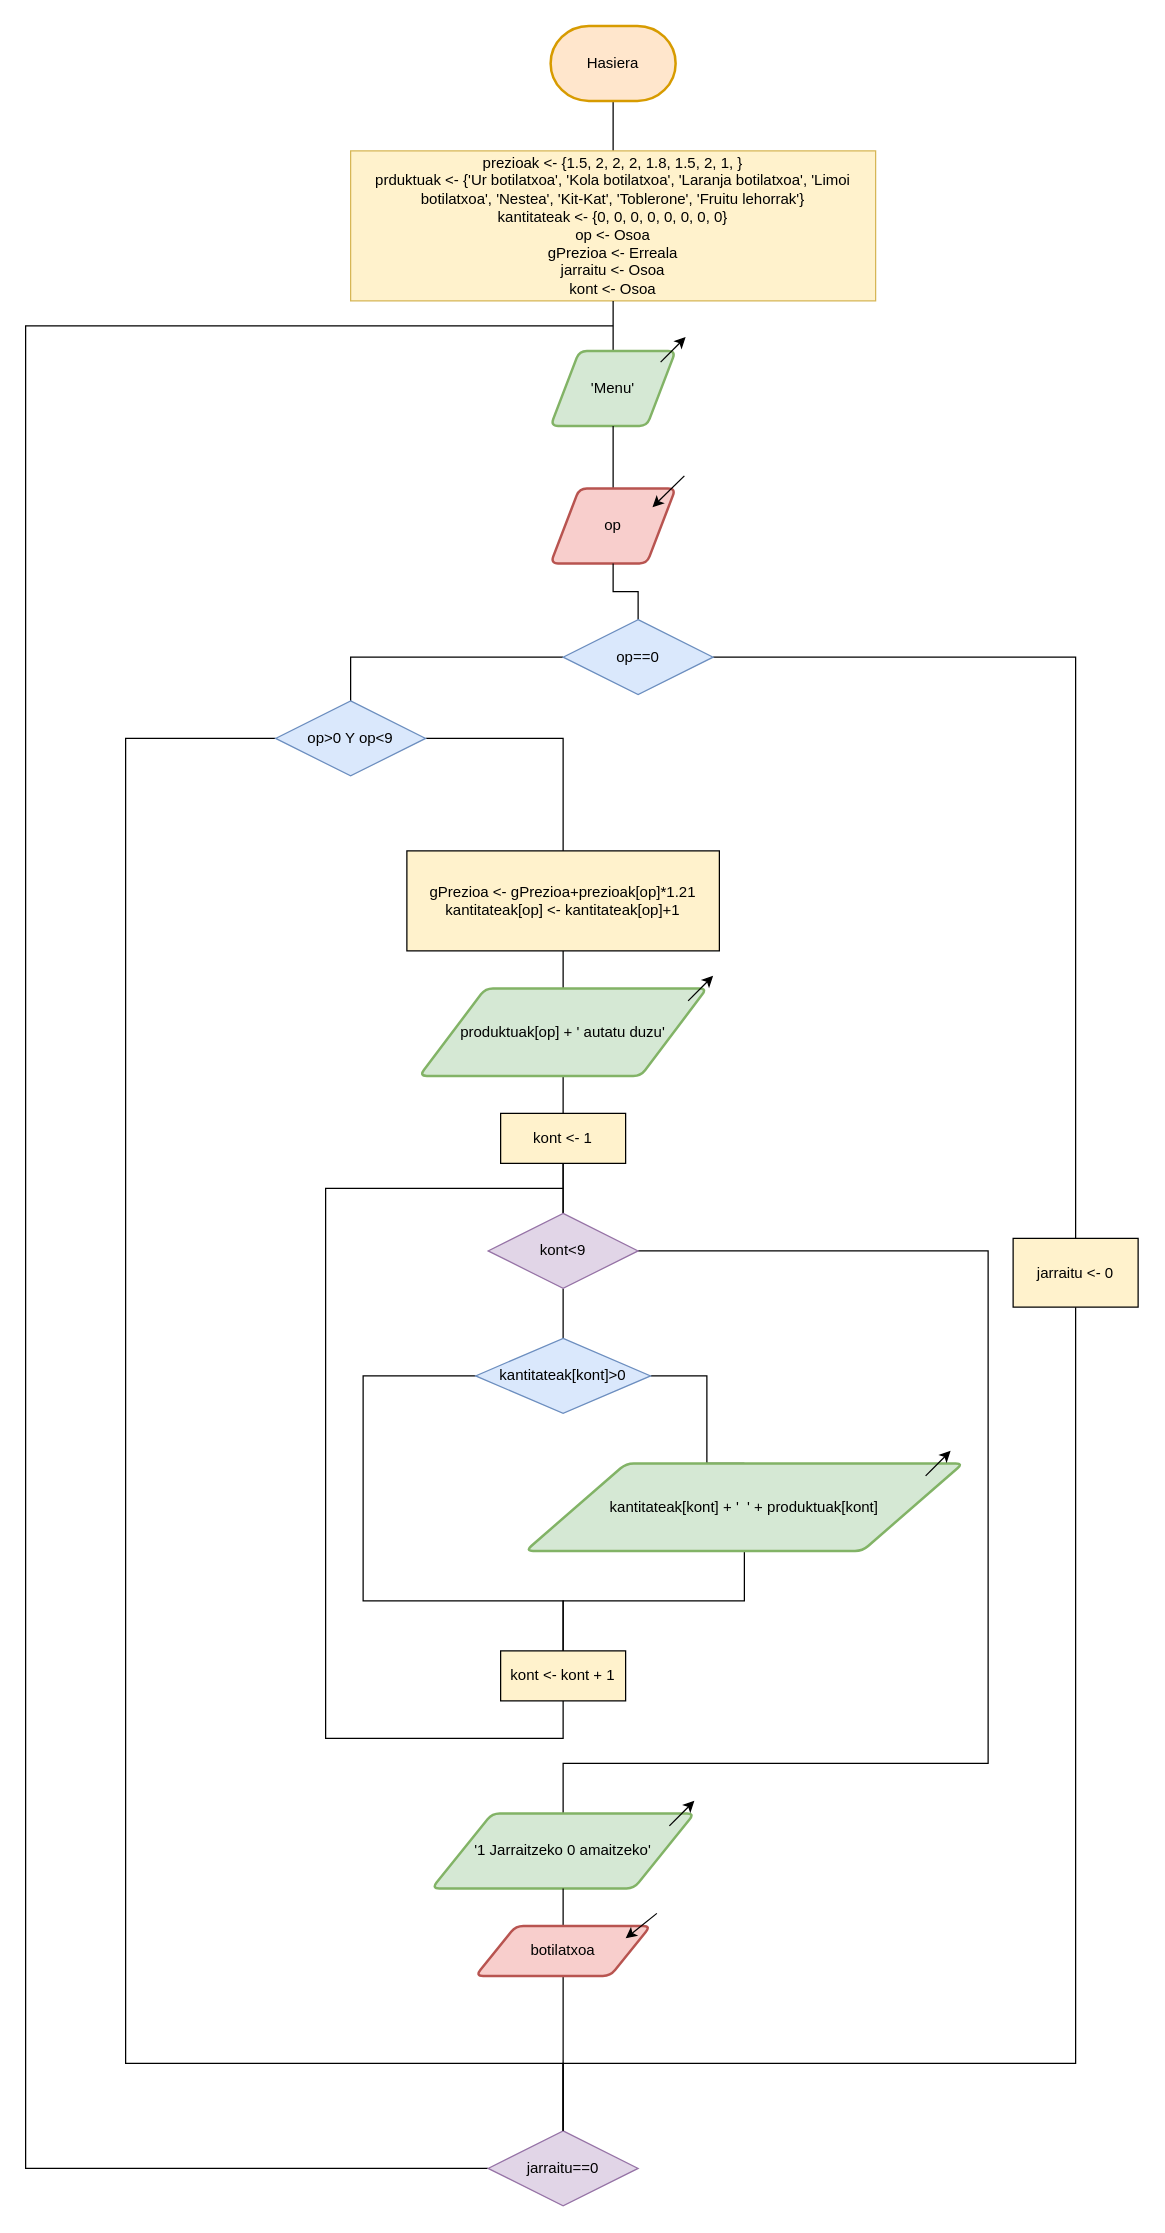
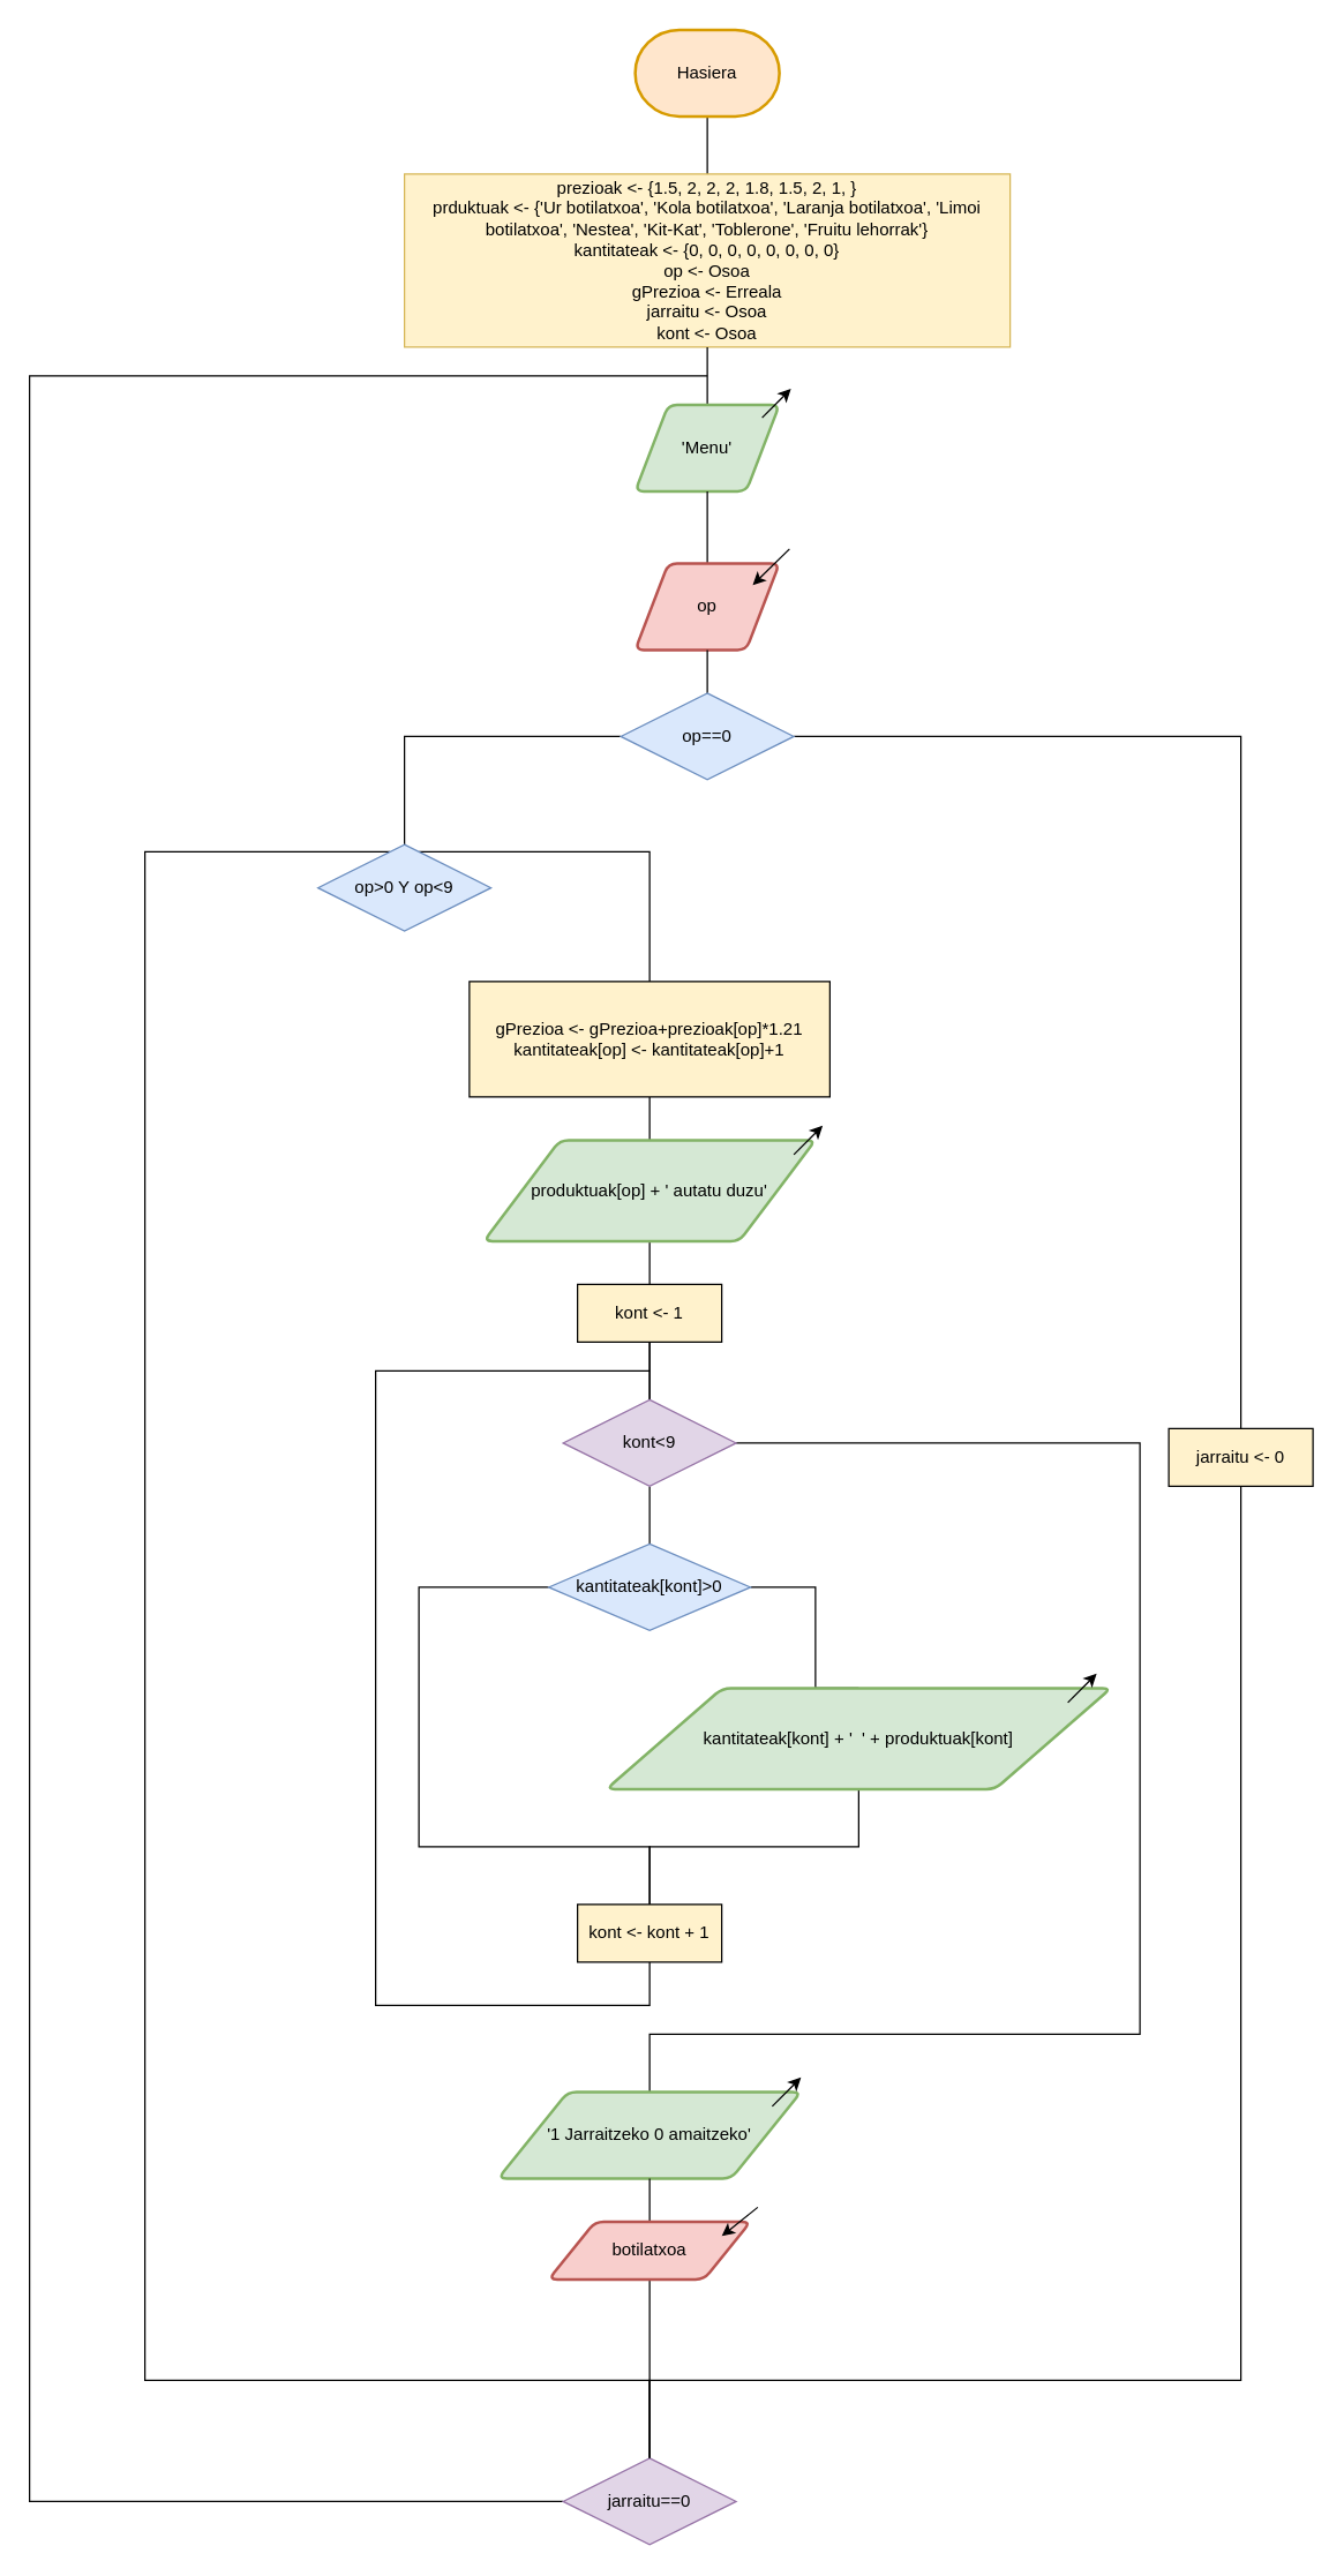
  <mxCell id="0" />
  <mxCell id="1" parent="0" />
  <mxCell id="2" value="" style="edgeStyle=orthogonalEdgeStyle;rounded=0;orthogonalLoop=1;jettySize=auto;html=1;endArrow=none;endFill=0;" edge="1" parent="1" source="3" target="4"><mxGeometry relative="1" as="geometry" /></mxCell>
  <mxCell id="3" value="Hasiera" style="strokeWidth=2;html=1;shape=mxgraph.flowchart.terminator;whiteSpace=wrap;fillColor=#ffe6cc;strokeColor=#d79b00;" vertex="1" parent="1"><mxGeometry x="440" y="20" width="100" height="60" as="geometry" /></mxCell>
  <mxCell id="4" value="prezioak &amp;lt;- {1.5, 2, 2, 2, 1.8, 1.5, 2, 1, }&lt;br&gt;prduktuak &amp;lt;- {'Ur botilatxoa', 'Kola botilatxoa', 'Laranja botilatxoa', 'Limoi botilatxoa', 'Nestea', 'Kit-Kat', 'Toblerone', 'Fruitu lehorrak'}&lt;br&gt;kantitateak &amp;lt;- {0, 0, 0, 0, 0, 0, 0, 0}&lt;br&gt;op &amp;lt;- Osoa&lt;br&gt;gPrezioa &amp;lt;- Erreala&lt;br&gt;jarraitu &amp;lt;- Osoa&lt;br&gt;kont &amp;lt;- Osoa" style="whiteSpace=wrap;html=1;align=center;fillColor=#fff2cc;strokeColor=#d6b656;" vertex="1" parent="1"><mxGeometry x="280" y="120" width="420" height="120" as="geometry" /></mxCell>
  <mxCell id="5" value="" style="edgeStyle=orthogonalEdgeStyle;rounded=0;orthogonalLoop=1;jettySize=auto;html=1;endArrow=none;endFill=0;" edge="1" parent="1" source="6" target="4"><mxGeometry relative="1" as="geometry" /></mxCell>
  <mxCell id="6" value="'Menu'" style="shape=parallelogram;html=1;strokeWidth=2;perimeter=parallelogramPerimeter;whiteSpace=wrap;rounded=1;arcSize=12;size=0.23;fillColor=#d5e8d4;strokeColor=#82b366;" vertex="1" parent="1"><mxGeometry x="440" y="280" width="100" height="60" as="geometry" /></mxCell>
  <mxCell id="7" value="" style="endArrow=classic;html=1;rounded=0;" edge="1" parent="1"><mxGeometry width="50" height="50" relative="1" as="geometry"><mxPoint x="528" y="289" as="sourcePoint" /><mxPoint x="548" y="269" as="targetPoint" /></mxGeometry></mxCell>
  <mxCell id="8" value="" style="edgeStyle=orthogonalEdgeStyle;rounded=0;orthogonalLoop=1;jettySize=auto;html=1;endArrow=none;endFill=0;" edge="1" parent="1" source="9" target="6"><mxGeometry relative="1" as="geometry" /></mxCell>
  <mxCell id="9" value="op" style="shape=parallelogram;html=1;strokeWidth=2;perimeter=parallelogramPerimeter;whiteSpace=wrap;rounded=1;arcSize=12;size=0.23;fillColor=#f8cecc;strokeColor=#b85450;" vertex="1" parent="1"><mxGeometry x="440" y="390" width="100" height="60" as="geometry" /></mxCell>
  <mxCell id="10" value="" style="endArrow=classic;html=1;rounded=0;" edge="1" parent="1"><mxGeometry width="50" height="50" relative="1" as="geometry"><mxPoint x="547" y="380" as="sourcePoint" /><mxPoint x="521.5" y="405" as="targetPoint" /></mxGeometry></mxCell>
  <mxCell id="11" style="edgeStyle=orthogonalEdgeStyle;rounded=0;orthogonalLoop=1;jettySize=auto;html=1;entryX=0.5;entryY=0;entryDx=0;entryDy=0;endArrow=none;endFill=0;" edge="1" parent="1" source="14" target="19"><mxGeometry relative="1" as="geometry" /></mxCell>
  <mxCell id="12" style="edgeStyle=orthogonalEdgeStyle;rounded=0;orthogonalLoop=1;jettySize=auto;html=1;entryX=0.5;entryY=0;entryDx=0;entryDy=0;endArrow=none;endFill=0;" edge="1" parent="1" source="14" target="16"><mxGeometry relative="1" as="geometry" /></mxCell>
  <mxCell id="13" style="edgeStyle=orthogonalEdgeStyle;rounded=0;orthogonalLoop=1;jettySize=auto;html=1;exitX=0.5;exitY=0;exitDx=0;exitDy=0;entryX=0.5;entryY=1;entryDx=0;entryDy=0;endArrow=none;endFill=0;" edge="1" parent="1" source="14" target="9"><mxGeometry relative="1" as="geometry" /></mxCell>
- <mxCell id="14" value="op==0" style="shape=rhombus;perimeter=rhombusPerimeter;whiteSpace=wrap;html=1;align=center;fillColor=#dae8fc;strokeColor=#6c8ebf;" vertex="1" parent="1"><mxGeometry x="450" y="495" width="120" height="60" as="geometry" /></mxCell>
+ <mxCell id="14" value="op==0" style="shape=rhombus;perimeter=rhombusPerimeter;whiteSpace=wrap;html=1;align=center;fillColor=#dae8fc;strokeColor=#6c8ebf;" vertex="1" parent="1"><mxGeometry x="430" y="480" width="120" height="60" as="geometry" /></mxCell>
  <mxCell id="15" style="edgeStyle=orthogonalEdgeStyle;rounded=0;orthogonalLoop=1;jettySize=auto;html=1;entryX=0.5;entryY=0;entryDx=0;entryDy=0;endArrow=none;endFill=0;" edge="1" parent="1" source="16" target="39"><mxGeometry relative="1" as="geometry"><Array as="points"><mxPoint x="860" y="1650" /><mxPoint x="450" y="1650" /></Array></mxGeometry></mxCell>
- <mxCell id="16" value="jarraitu &amp;lt;- 0" style="whiteSpace=wrap;html=1;align=center;fillColor=#FFF2CC;" vertex="1" parent="1"><mxGeometry x="810" y="990" width="100" height="55" as="geometry" /></mxCell>
+ <mxCell id="16" value="jarraitu &amp;lt;- 0" style="whiteSpace=wrap;html=1;align=center;fillColor=#FFF2CC;" vertex="1" parent="1"><mxGeometry x="810" y="990" width="100" height="40" as="geometry" /></mxCell>
  <mxCell id="17" style="edgeStyle=orthogonalEdgeStyle;rounded=0;orthogonalLoop=1;jettySize=auto;html=1;entryX=0.5;entryY=0;entryDx=0;entryDy=0;endArrow=none;endFill=0;" edge="1" parent="1" source="19" target="21"><mxGeometry relative="1" as="geometry"><Array as="points"><mxPoint x="450" y="590" /></Array></mxGeometry></mxCell>
  <mxCell id="18" style="edgeStyle=orthogonalEdgeStyle;rounded=0;orthogonalLoop=1;jettySize=auto;html=1;endArrow=none;endFill=0;entryX=0.5;entryY=0;entryDx=0;entryDy=0;" edge="1" parent="1" source="19" target="39"><mxGeometry relative="1" as="geometry"><mxPoint x="220" y="1760" as="targetPoint" /><Array as="points"><mxPoint x="100" y="590" /><mxPoint x="100" y="1650" /><mxPoint x="450" y="1650" /></Array></mxGeometry></mxCell>
- <mxCell id="19" value="op&amp;gt;0 Y op&amp;lt;9" style="shape=rhombus;perimeter=rhombusPerimeter;whiteSpace=wrap;html=1;align=center;fillColor=#dae8fc;strokeColor=#6c8ebf;" vertex="1" parent="1"><mxGeometry x="220" y="560" width="120" height="60" as="geometry" /></mxCell>
+ <mxCell id="19" value="op&amp;gt;0 Y op&amp;lt;9" style="shape=rhombus;perimeter=rhombusPerimeter;whiteSpace=wrap;html=1;align=center;fillColor=#dae8fc;strokeColor=#6c8ebf;" vertex="1" parent="1"><mxGeometry x="220" y="585" width="120" height="60" as="geometry" /></mxCell>
  <mxCell id="20" value="" style="edgeStyle=orthogonalEdgeStyle;rounded=0;orthogonalLoop=1;jettySize=auto;html=1;endArrow=none;endFill=0;" edge="1" parent="1" source="21" target="23"><mxGeometry relative="1" as="geometry" /></mxCell>
  <mxCell id="21" value="gPrezioa &amp;lt;- gPrezioa+prezioak[op]*1.21&lt;br&gt;kantitateak[op] &amp;lt;- kantitateak[op]+1" style="whiteSpace=wrap;html=1;align=center;fillColor=#FFF2CC;" vertex="1" parent="1"><mxGeometry x="325" y="680" width="250" height="80" as="geometry" /></mxCell>
  <mxCell id="22" value="" style="edgeStyle=orthogonalEdgeStyle;rounded=0;orthogonalLoop=1;jettySize=auto;html=1;endArrow=none;endFill=0;" edge="1" parent="1" source="23" target="29"><mxGeometry relative="1" as="geometry" /></mxCell>
  <mxCell id="23" value="produktuak[op] + ' autatu duzu'" style="shape=parallelogram;html=1;strokeWidth=2;perimeter=parallelogramPerimeter;whiteSpace=wrap;rounded=1;arcSize=12;size=0.23;fillColor=#d5e8d4;strokeColor=#82b366;" vertex="1" parent="1"><mxGeometry x="335" y="790" width="230" height="70" as="geometry" /></mxCell>
  <mxCell id="24" value="" style="endArrow=classic;html=1;rounded=0;" edge="1" parent="1"><mxGeometry width="50" height="50" relative="1" as="geometry"><mxPoint x="550" y="800" as="sourcePoint" /><mxPoint x="570" y="780" as="targetPoint" /></mxGeometry></mxCell>
  <mxCell id="25" value="kont &amp;lt;- 1" style="whiteSpace=wrap;html=1;align=center;fillColor=#FFF2CC;" vertex="1" parent="1"><mxGeometry x="400" y="890" width="100" height="40" as="geometry" /></mxCell>
  <mxCell id="26" value="" style="edgeStyle=orthogonalEdgeStyle;rounded=0;orthogonalLoop=1;jettySize=auto;html=1;endArrow=none;endFill=0;" edge="1" parent="1" source="29" target="25"><mxGeometry relative="1" as="geometry" /></mxCell>
  <mxCell id="27" value="" style="edgeStyle=orthogonalEdgeStyle;rounded=0;orthogonalLoop=1;jettySize=auto;html=1;endArrow=none;endFill=0;" edge="1" parent="1" source="29" target="32"><mxGeometry relative="1" as="geometry" /></mxCell>
  <mxCell id="28" style="edgeStyle=orthogonalEdgeStyle;rounded=0;orthogonalLoop=1;jettySize=auto;html=1;entryX=0.5;entryY=0;entryDx=0;entryDy=0;endArrow=none;endFill=0;" edge="1" parent="1" source="29" target="40"><mxGeometry relative="1" as="geometry"><Array as="points"><mxPoint x="790" y="1000" /><mxPoint x="790" y="1410" /><mxPoint x="450" y="1410" /></Array></mxGeometry></mxCell>
  <mxCell id="29" value="kont&amp;lt;9" style="shape=rhombus;perimeter=rhombusPerimeter;whiteSpace=wrap;html=1;align=center;fillColor=#e1d5e7;strokeColor=#9673a6;" vertex="1" parent="1"><mxGeometry x="390" y="970" width="120" height="60" as="geometry" /></mxCell>
  <mxCell id="30" style="edgeStyle=orthogonalEdgeStyle;rounded=0;orthogonalLoop=1;jettySize=auto;html=1;entryX=0.5;entryY=0;entryDx=0;entryDy=0;endArrow=none;endFill=0;" edge="1" parent="1" source="32" target="34"><mxGeometry relative="1" as="geometry"><Array as="points"><mxPoint x="565" y="1100" /></Array></mxGeometry></mxCell>
  <mxCell id="31" style="edgeStyle=orthogonalEdgeStyle;rounded=0;orthogonalLoop=1;jettySize=auto;html=1;endArrow=none;endFill=0;" edge="1" parent="1" source="32"><mxGeometry relative="1" as="geometry"><mxPoint x="450" y="1320" as="targetPoint" /><Array as="points"><mxPoint x="290" y="1100" /><mxPoint x="290" y="1280" /><mxPoint x="450" y="1280" /></Array></mxGeometry></mxCell>
  <mxCell id="32" value="kantitateak[kont]&amp;gt;0" style="shape=rhombus;perimeter=rhombusPerimeter;whiteSpace=wrap;html=1;align=center;fillColor=#dae8fc;strokeColor=#6c8ebf;" vertex="1" parent="1"><mxGeometry x="380" y="1070" width="140" height="60" as="geometry" /></mxCell>
  <mxCell id="33" style="edgeStyle=orthogonalEdgeStyle;rounded=0;orthogonalLoop=1;jettySize=auto;html=1;entryX=0.5;entryY=0;entryDx=0;entryDy=0;endArrow=none;endFill=0;" edge="1" parent="1" source="34" target="37"><mxGeometry relative="1" as="geometry" /></mxCell>
  <mxCell id="34" value="kantitateak[kont] + '&amp;nbsp; ' + produktuak[kont]" style="shape=parallelogram;html=1;strokeWidth=2;perimeter=parallelogramPerimeter;whiteSpace=wrap;rounded=1;arcSize=12;size=0.23;fillColor=#d5e8d4;strokeColor=#82b366;" vertex="1" parent="1"><mxGeometry x="420" y="1170" width="350" height="70" as="geometry" /></mxCell>
  <mxCell id="35" value="" style="endArrow=classic;html=1;rounded=0;" edge="1" parent="1"><mxGeometry width="50" height="50" relative="1" as="geometry"><mxPoint x="740" y="1180" as="sourcePoint" /><mxPoint x="760" y="1160" as="targetPoint" /></mxGeometry></mxCell>
  <mxCell id="36" style="edgeStyle=orthogonalEdgeStyle;rounded=0;orthogonalLoop=1;jettySize=auto;html=1;endArrow=none;endFill=0;" edge="1" parent="1" source="37"><mxGeometry relative="1" as="geometry"><mxPoint x="450" y="950" as="targetPoint" /><Array as="points"><mxPoint x="450" y="1390" /><mxPoint x="260" y="1390" /><mxPoint x="260" y="950" /></Array></mxGeometry></mxCell>
  <mxCell id="37" value="kont &amp;lt;- kont + 1" style="whiteSpace=wrap;html=1;align=center;fillColor=#FFF2CC;" vertex="1" parent="1"><mxGeometry x="400" y="1320" width="100" height="40" as="geometry" /></mxCell>
  <mxCell id="38" style="edgeStyle=orthogonalEdgeStyle;rounded=0;orthogonalLoop=1;jettySize=auto;html=1;endArrow=none;endFill=0;" edge="1" parent="1" source="39"><mxGeometry relative="1" as="geometry"><mxPoint x="490" y="260" as="targetPoint" /><Array as="points"><mxPoint x="20" y="1734" /><mxPoint x="20" y="260" /></Array></mxGeometry></mxCell>
  <mxCell id="39" value="jarraitu==0" style="shape=rhombus;perimeter=rhombusPerimeter;whiteSpace=wrap;html=1;align=center;fillColor=#e1d5e7;strokeColor=#9673a6;" vertex="1" parent="1"><mxGeometry x="390" y="1704" width="120" height="60" as="geometry" /></mxCell>
  <mxCell id="40" value="'1 Jarraitzeko 0 amaitzeko'" style="shape=parallelogram;html=1;strokeWidth=2;perimeter=parallelogramPerimeter;whiteSpace=wrap;rounded=1;arcSize=12;size=0.23;fillColor=#d5e8d4;strokeColor=#82b366;" vertex="1" parent="1"><mxGeometry x="345" y="1450" width="210" height="60" as="geometry" /></mxCell>
  <mxCell id="41" value="" style="endArrow=classic;html=1;rounded=0;" edge="1" parent="1"><mxGeometry width="50" height="50" relative="1" as="geometry"><mxPoint x="535" y="1460" as="sourcePoint" /><mxPoint x="555" y="1440" as="targetPoint" /></mxGeometry></mxCell>
  <mxCell id="42" style="edgeStyle=orthogonalEdgeStyle;rounded=0;orthogonalLoop=1;jettySize=auto;html=1;exitX=0.5;exitY=0;exitDx=0;exitDy=0;entryX=0.5;entryY=1;entryDx=0;entryDy=0;endArrow=none;endFill=0;" edge="1" parent="1" source="44" target="40"><mxGeometry relative="1" as="geometry" /></mxCell>
  <mxCell id="43" style="edgeStyle=orthogonalEdgeStyle;rounded=0;orthogonalLoop=1;jettySize=auto;html=1;exitX=0.5;exitY=1;exitDx=0;exitDy=0;endArrow=none;endFill=0;entryX=0.5;entryY=0;entryDx=0;entryDy=0;" edge="1" parent="1" source="44" target="39"><mxGeometry relative="1" as="geometry"><mxPoint x="220" y="1640" as="targetPoint" /><Array as="points"><mxPoint x="450" y="1680" /><mxPoint x="450" y="1680" /></Array></mxGeometry></mxCell>
  <mxCell id="44" value="botilatxoa" style="shape=parallelogram;html=1;strokeWidth=2;perimeter=parallelogramPerimeter;whiteSpace=wrap;rounded=1;arcSize=12;size=0.23;fillColor=#f8cecc;strokeColor=#b85450;" vertex="1" parent="1"><mxGeometry x="380" y="1540" width="140" height="40" as="geometry" /></mxCell>
  <mxCell id="45" value="" style="endArrow=classic;html=1;rounded=0;" edge="1" parent="1"><mxGeometry width="50" height="50" relative="1" as="geometry"><mxPoint x="525" y="1530" as="sourcePoint" /><mxPoint x="500" y="1550" as="targetPoint" /></mxGeometry></mxCell>
